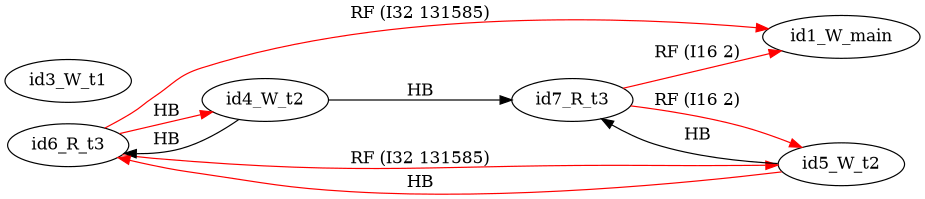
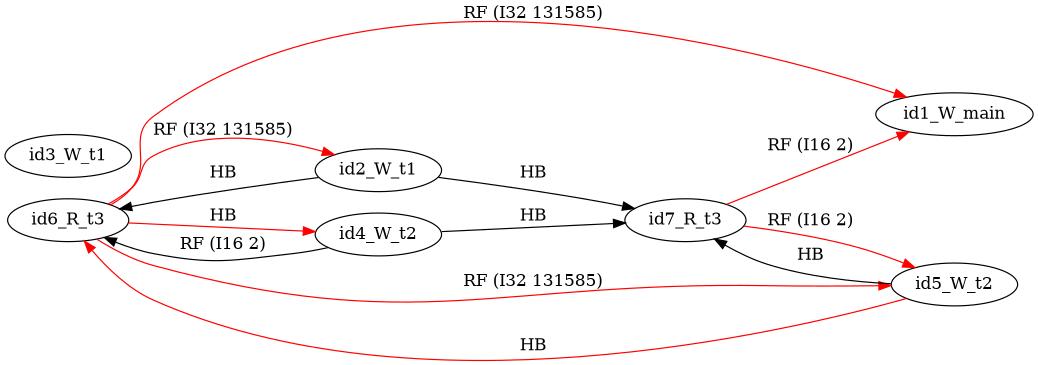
  digraph {
    rankdir=LR
    splines=true
    edge [color=red]
    id6_R_t3
    id1_W_main
+   id2_W_t1
    id4_W_t2
    id5_W_t2
    id7_R_t3
    id3_W_t1
    id6_R_t3 -> id1_W_main [label="RF (I32 131585)"]
+   id6_R_t3 -> id2_W_t1 [label="RF (I32 131585)"]
    id6_R_t3 -> id4_W_t2 [label=HB]
    id6_R_t3 -> id5_W_t2 [label="RF (I32 131585)"]
-   id4_W_t2 -> id6_R_t3 [color=black label=HB]
+   id2_W_t1 -> id6_R_t3 [color=black label=HB]
+   id2_W_t1 -> id7_R_t3 [color=black label=HB]
+   id4_W_t2 -> id6_R_t3 [color=black label="RF (I16 2)"]
    id4_W_t2 -> id7_R_t3 [color=black label=HB]
    id5_W_t2 -> id6_R_t3 [label=HB]
    id5_W_t2 -> id7_R_t3 [color=black label=HB]
    id7_R_t3 -> id1_W_main [label="RF (I16 2)"]
    id7_R_t3 -> id5_W_t2 [label="RF (I16 2)"]
  }
